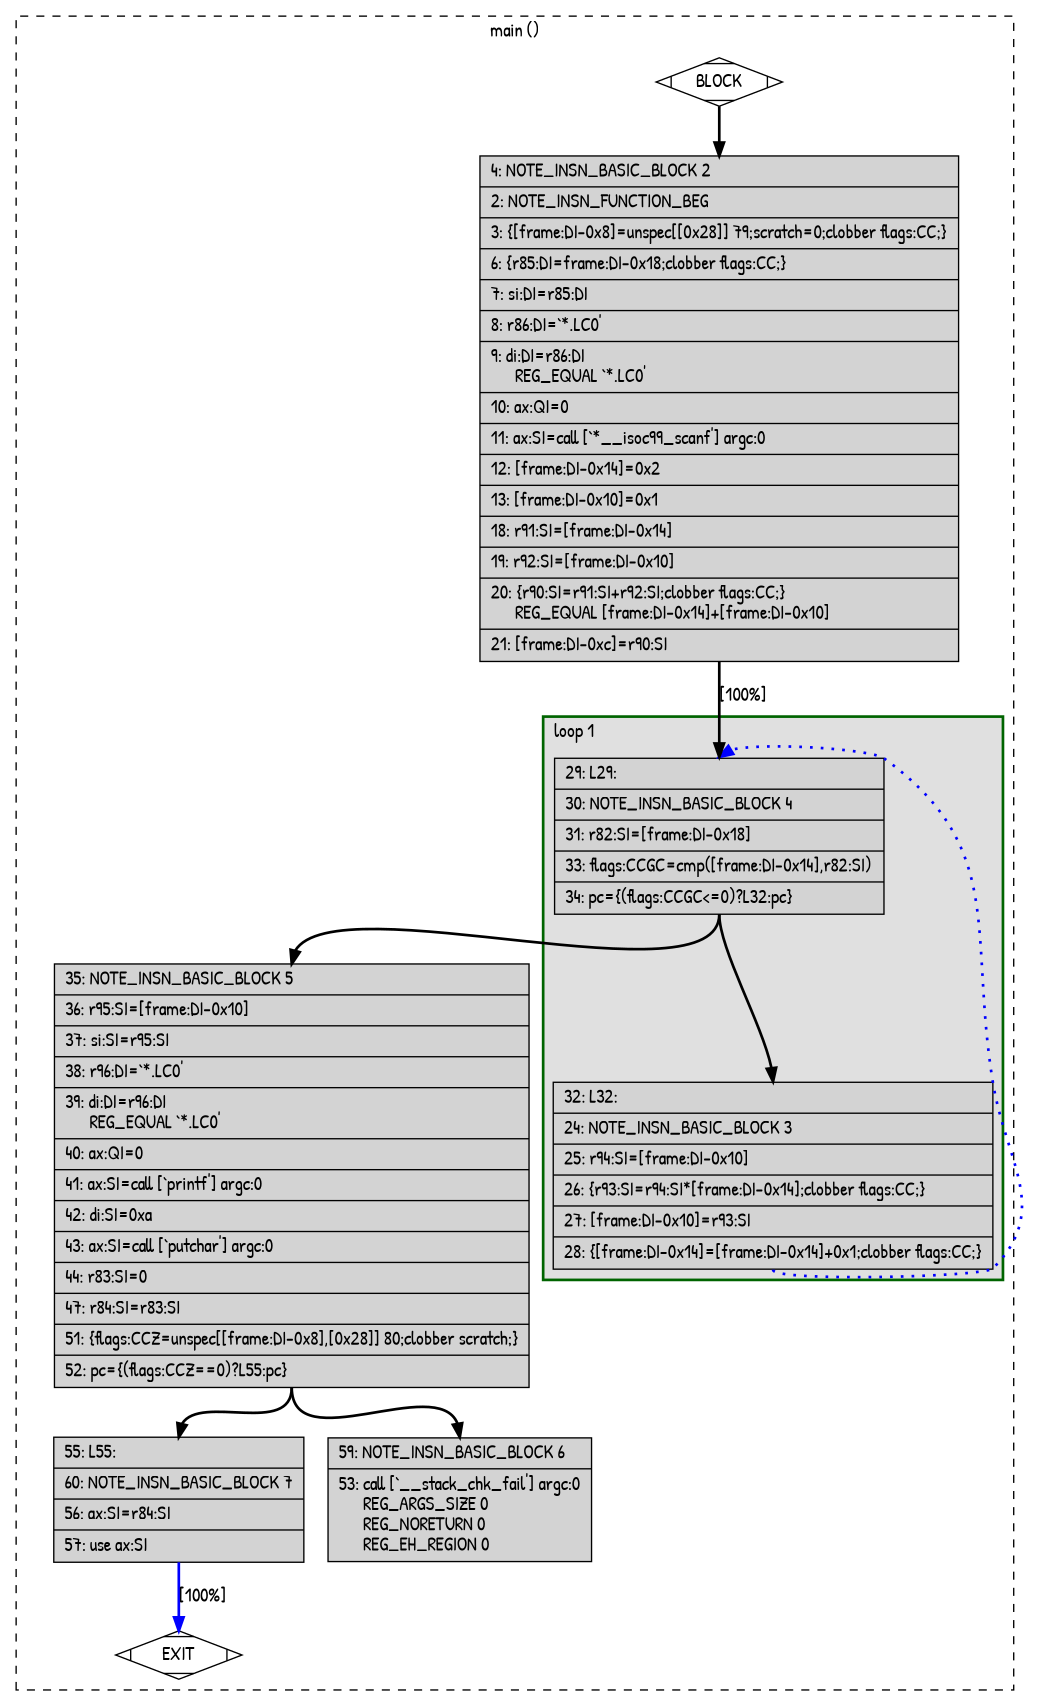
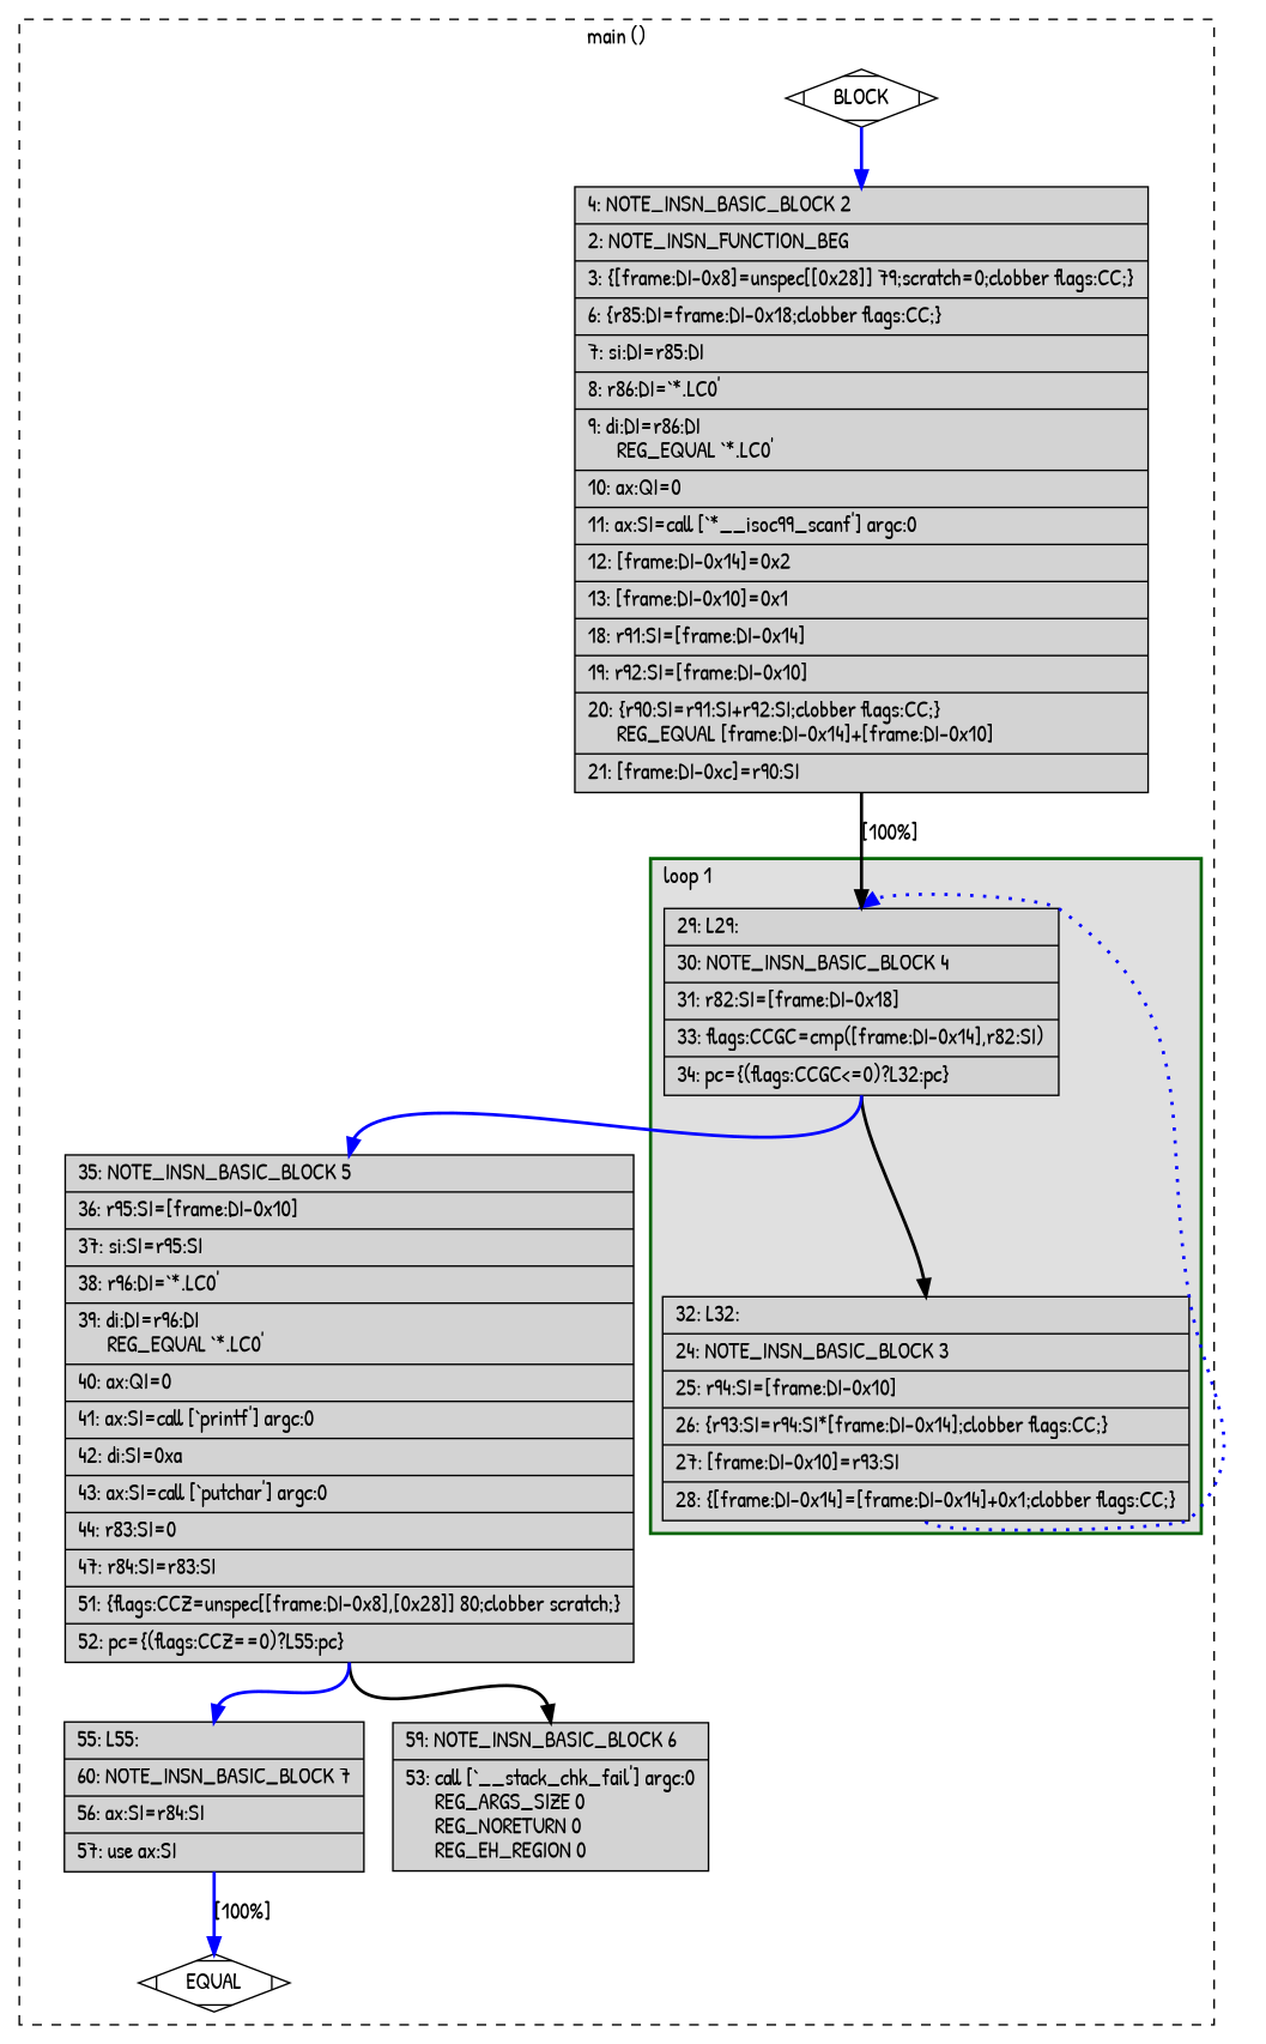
  digraph {
    fontname="Patrick Hand"
    node [fillcolor=lightgrey fontname="Patrick Hand" shape=record style=filled]
    edge [color=black constraint=true fontname="Patrick Hand" headport=n style="solid,bold" tailport=s weight=100]
    n1 [label="{\ \ \ 29:\ L29:\l|\ \ \ 30:\ NOTE_INSN_BASIC_BLOCK\ 4\l|\ \ \ 31:\ r82:SI=[frame:DI-0x18]\l|\ \ \ 33:\ flags:CCGC=cmp([frame:DI-0x14],r82:SI)\l|\ \ \ 34:\ pc=\{(flags:CCGC\<=0)?L32:pc\}\l}"]
    n2 [label="{\ \ \ 32:\ L32:\l|\ \ \ 24:\ NOTE_INSN_BASIC_BLOCK\ 3\l|\ \ \ 25:\ r94:SI=[frame:DI-0x10]\l|\ \ \ 26:\ \{r93:SI=r94:SI*[frame:DI-0x14];clobber\ flags:CC;\}\l|\ \ \ 27:\ [frame:DI-0x10]=r93:SI\l|\ \ \ 28:\ \{[frame:DI-0x14]=[frame:DI-0x14]+0x1;clobber\ flags:CC;\}\l}"]
    n3 [label="{\ \ \ 35:\ NOTE_INSN_BASIC_BLOCK\ 5\l|\ \ \ 36:\ r95:SI=[frame:DI-0x10]\l|\ \ \ 37:\ si:SI=r95:SI\l|\ \ \ 38:\ r96:DI=`*.LC0'\l|\ \ \ 39:\ di:DI=r96:DI\l\ \ \ \ \ \ REG_EQUAL\ `*.LC0'\l|\ \ \ 40:\ ax:QI=0\l|\ \ \ 41:\ ax:SI=call\ [`printf']\ argc:0\l|\ \ \ 42:\ di:SI=0xa\l|\ \ \ 43:\ ax:SI=call\ [`putchar']\ argc:0\l|\ \ \ 44:\ r83:SI=0\l|\ \ \ 47:\ r84:SI=r83:SI\l|\ \ \ 51:\ \{flags:CCZ=unspec[[frame:DI-0x8],[0x28]]\ 80;clobber\ scratch;\}\l|\ \ \ 52:\ pc=\{(flags:CCZ==0)?L55:pc\}\l}"]
    n4 [fillcolor=white label=BLOCK shape=Mdiamond]
-   n5 [fillcolor=white label=EXIT shape=Mdiamond]
+   n5 [fillcolor=white label=EQUAL shape=Mdiamond]
    n6 [label="{\ \ \ \ 4:\ NOTE_INSN_BASIC_BLOCK\ 2\l|\ \ \ \ 2:\ NOTE_INSN_FUNCTION_BEG\l|\ \ \ \ 3:\ \{[frame:DI-0x8]=unspec[[0x28]]\ 79;scratch=0;clobber\ flags:CC;\}\l|\ \ \ \ 6:\ \{r85:DI=frame:DI-0x18;clobber\ flags:CC;\}\l|\ \ \ \ 7:\ si:DI=r85:DI\l|\ \ \ \ 8:\ r86:DI=`*.LC0'\l|\ \ \ \ 9:\ di:DI=r86:DI\l\ \ \ \ \ \ REG_EQUAL\ `*.LC0'\l|\ \ \ 10:\ ax:QI=0\l|\ \ \ 11:\ ax:SI=call\ [`*__isoc99_scanf']\ argc:0\l|\ \ \ 12:\ [frame:DI-0x14]=0x2\l|\ \ \ 13:\ [frame:DI-0x10]=0x1\l|\ \ \ 18:\ r91:SI=[frame:DI-0x14]\l|\ \ \ 19:\ r92:SI=[frame:DI-0x10]\l|\ \ \ 20:\ \{r90:SI=r91:SI+r92:SI;clobber\ flags:CC;\}\l\ \ \ \ \ \ REG_EQUAL\ [frame:DI-0x14]+[frame:DI-0x10]\l|\ \ \ 21:\ [frame:DI-0xc]=r90:SI\l}"]
    n7 [label="{\ \ \ 59:\ NOTE_INSN_BASIC_BLOCK\ 6\l|\ \ \ 53:\ call\ [`__stack_chk_fail']\ argc:0\l\ \ \ \ \ \ REG_ARGS_SIZE\ 0\l\ \ \ \ \ \ REG_NORETURN\ 0\l\ \ \ \ \ \ REG_EH_REGION\ 0\l}"]
    n8 [label="{\ \ \ 55:\ L55:\l|\ \ \ 60:\ NOTE_INSN_BASIC_BLOCK\ 7\l|\ \ \ 56:\ ax:SI=r84:SI\l|\ \ \ 57:\ use\ ax:SI\l}"]
    subgraph cluster_1 {
      color=black
      label="main ()"
      style=dashed
      n3
      n4
      n5
      n6
      n7
      n8
      subgraph cluster_2 {
        color=darkgreen
        fillcolor=grey88
        label="loop 1"
        labeljust=l
        penwidth=2
        style=filled
        n1
        n2
      }
    }
    n1 -> n2 [weight=10]
-   n1 -> n3
+   n1 -> n3 [color=blue]
    n2 -> n1 [color=blue constraint=false style="dotted,bold" weight=10]
    n3 -> n7
-   n3 -> n8 [weight=10]
+   n3 -> n8 [color=blue weight=10]
    n4 -> n5 [style=invis color="" weight=""]
-   n4 -> n6
+   n4 -> n6 [color=blue]
    n6 -> n1 [label="[100%]"]
    n8 -> n5 [color=blue label="[100%]"]
  }
